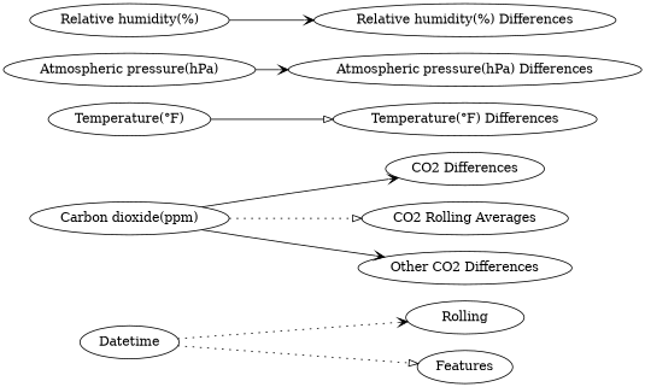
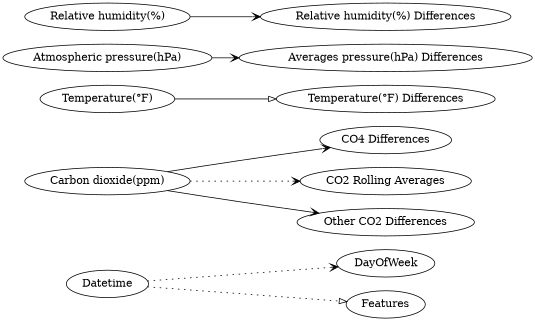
  digraph {
    rankdir=LR
    edge [arrowhead=vee style=solid]
    Datetime
-   DayOfWeek [label=Rolling]
+   DayOfWeek
    n3 [label=Features]
    "Carbon dioxide(ppm)"
-   "CO2 Differences"
+   "CO2 Differences" [label="CO4 Differences"]
    "CO2 Rolling Averages"
    n7 [label="Other CO2 Differences"]
    "Temperature(°F)"
    "Temperature(°F) Differences"
    "Atmospheric pressure(hPa)"
-   "Atmospheric pressure(hPa) Differences"
+   "Atmospheric pressure(hPa) Differences" [label="Averages pressure(hPa) Differences"]
    "Relative humidity(%)"
    "Relative humidity(%) Differences"
    Datetime -> DayOfWeek [style=dotted]
    Datetime -> n3 [arrowhead=onormal style=dotted]
    "Carbon dioxide(ppm)" -> "CO2 Differences"
-   "Carbon dioxide(ppm)" -> "CO2 Rolling Averages" [arrowhead=onormal style=dotted]
+   "Carbon dioxide(ppm)" -> "CO2 Rolling Averages" [style=dotted]
    "Carbon dioxide(ppm)" -> n7
    "Temperature(°F)" -> "Temperature(°F) Differences" [arrowhead=onormal]
    "Atmospheric pressure(hPa)" -> "Atmospheric pressure(hPa) Differences"
    "Relative humidity(%)" -> "Relative humidity(%) Differences"
  }
